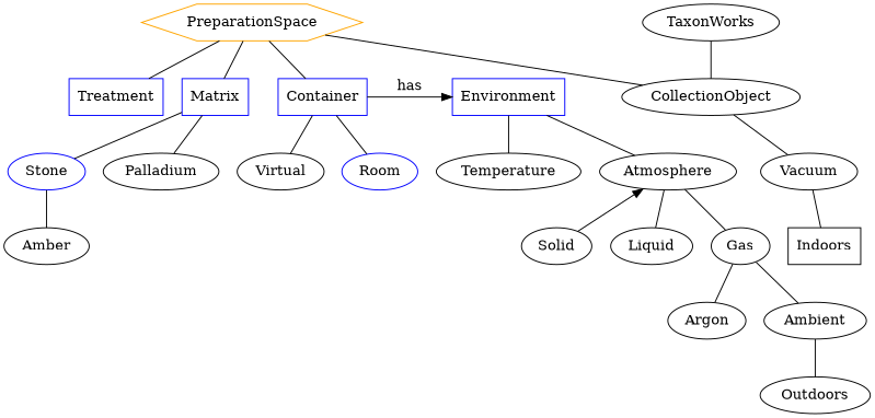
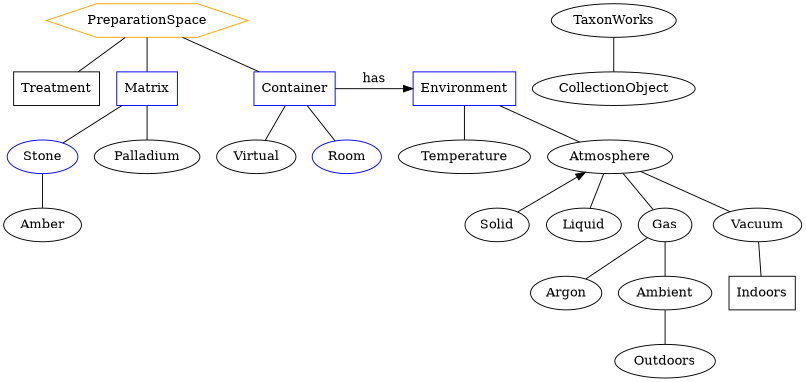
  graph {
-   Treatment [color=blue shape=rectangle]
+   Treatment [color=black shape=rectangle]
    Matrix [color=blue shape=rectangle]
    Container [color=blue shape=rectangle]
    Environment [color=blue shape=rectangle]
    Virtual
    Room [color=blue]
    Stone [color=blue]
    Palladium
    Amber
    Temperature
    Atmosphere
    Solid
    Liquid
    Gas
    Vacuum
    Argon
    Ambient
    Indoors [shape=box]
    Outdoors
    TaxonWorks
    CollectionObject
    PreparationSpace [color=orange shape=hexagon]
    subgraph sub_1 {
      rank=same
      Treatment
      Matrix
      Container
      Environment
    }
    subgraph sub_2 {
      Container
      Virtual
      Room
    }
    subgraph sub_3 {
      Matrix
      Stone
      Palladium
      Amber
    }
    subgraph sub_4 {
      Environment
      Temperature
      Atmosphere
      Solid
      Liquid
      Gas
      Vacuum
      Argon
      Ambient
      Indoors
      Outdoors
    }
    Matrix -- Stone
    Matrix -- Palladium
    Container -- Environment [dir=forward label=has]
    Container -- Virtual
    Container -- Room
    Environment -- Temperature
    Environment -- Atmosphere
    Stone -- Amber
    Atmosphere -- Solid [dir=back]
    Atmosphere -- Liquid
    Atmosphere -- Gas
-   CollectionObject -- Vacuum
+   Atmosphere -- Vacuum
    Gas -- Argon
    Gas -- Ambient
    Vacuum -- Indoors
    Ambient -- Outdoors
    TaxonWorks -- CollectionObject
    PreparationSpace -- Treatment
    PreparationSpace -- Matrix
    PreparationSpace -- Container
-   PreparationSpace -- CollectionObject
  }
